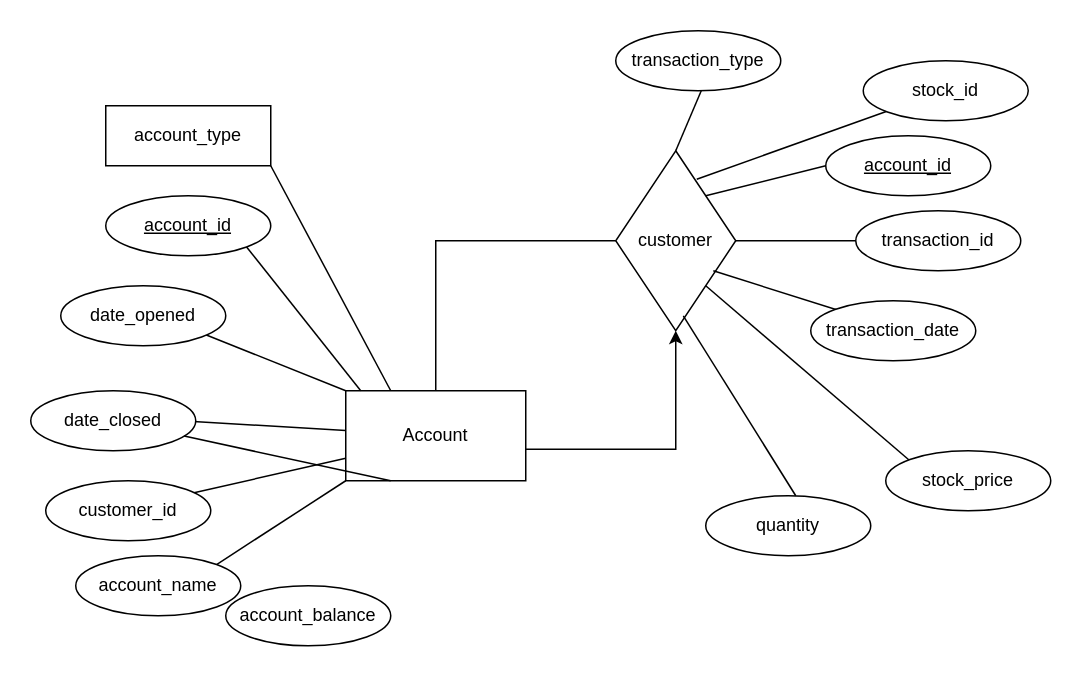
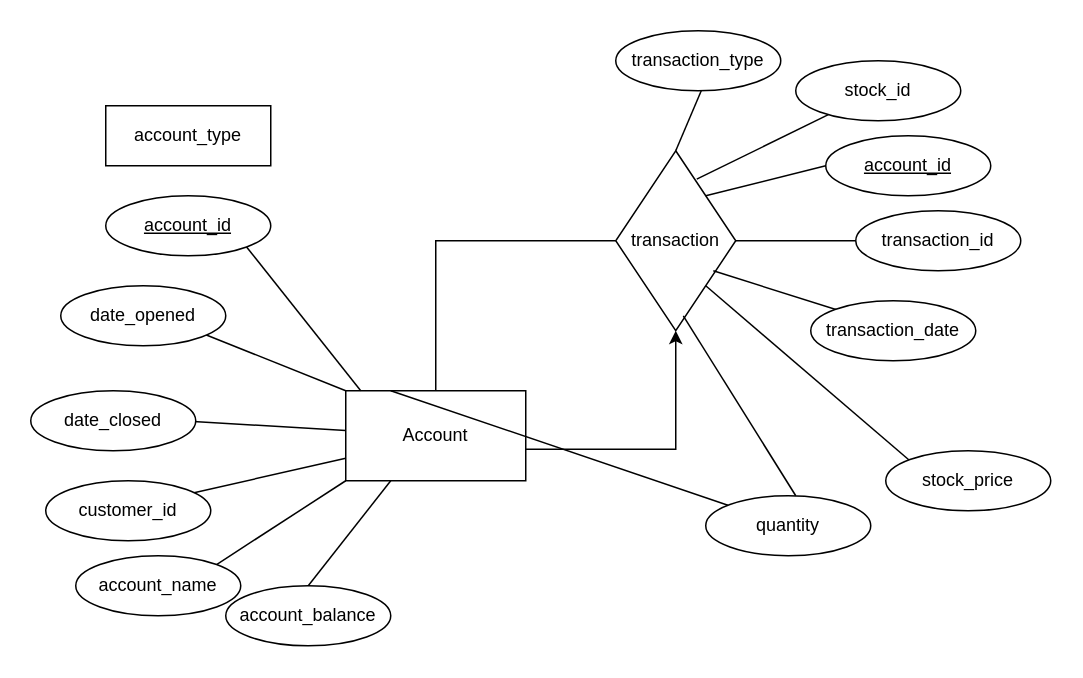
  <mxCell id="0" />
  <mxCell id="1" parent="0" />
  <mxCell id="2" value="Account" style="rounded=0;whiteSpace=wrap;html=1;" parent="1" vertex="1"><mxGeometry x="230" y="260" width="120" height="60" as="geometry" /></mxCell>
  <mxCell id="3" value="" style="endArrow=none;html=1;rounded=0;" parent="1" edge="1"><mxGeometry width="50" height="50" relative="1" as="geometry"><mxPoint x="130" y="220" as="sourcePoint" /><mxPoint x="230" y="260" as="targetPoint" /></mxGeometry></mxCell>
  <mxCell id="4" value="date_opened" style="ellipse;whiteSpace=wrap;html=1;" parent="1" vertex="1"><mxGeometry x="40" y="190" width="110" height="40" as="geometry" /></mxCell>
  <mxCell id="5" value="" style="endArrow=none;html=1;rounded=0;" parent="1" source="2" edge="1"><mxGeometry width="50" height="50" relative="1" as="geometry"><mxPoint x="159.289" y="340" as="sourcePoint" /><mxPoint x="120" y="280" as="targetPoint" /></mxGeometry></mxCell>
  <mxCell id="6" value="" style="endArrow=none;html=1;rounded=0;entryX=0;entryY=0.75;entryDx=0;entryDy=0;" parent="1" target="2" edge="1"><mxGeometry width="50" height="50" relative="1" as="geometry"><mxPoint x="120" y="330" as="sourcePoint" /><mxPoint x="230" y="320" as="targetPoint" /></mxGeometry></mxCell>
  <mxCell id="7" value="account_balance" style="ellipse;whiteSpace=wrap;html=1;" parent="1" vertex="1"><mxGeometry x="150" y="390" width="110" height="40" as="geometry" /></mxCell>
  <mxCell id="8" value="date_closed" style="ellipse;whiteSpace=wrap;html=1;" parent="1" vertex="1"><mxGeometry x="20" y="260" width="110" height="40" as="geometry" /></mxCell>
  <mxCell id="9" value="&lt;u&gt;account_id&lt;/u&gt;" style="ellipse;whiteSpace=wrap;html=1;" parent="1" vertex="1"><mxGeometry x="70" y="130" width="110" height="40" as="geometry" /></mxCell>
  <mxCell id="10" value="" style="endArrow=none;html=1;rounded=0;entryX=1;entryY=1;entryDx=0;entryDy=0;" parent="1" target="9" edge="1"><mxGeometry width="50" height="50" relative="1" as="geometry"><mxPoint x="240" y="260" as="sourcePoint" /><mxPoint x="290" y="210" as="targetPoint" /></mxGeometry></mxCell>
  <mxCell id="11" value="" style="endArrow=classic;html=1;rounded=0;entryX=0.5;entryY=1;entryDx=0;entryDy=0;" parent="1" target="12" edge="1"><mxGeometry width="50" height="50" relative="1" as="geometry"><mxPoint x="450" y="299" as="sourcePoint" /><mxPoint x="390" y="250" as="targetPoint" /><Array as="points"><mxPoint x="350" y="299" /><mxPoint x="450" y="299" /></Array></mxGeometry></mxCell>
- <mxCell id="12" value="customer" style="rhombus;whiteSpace=wrap;html=1;" parent="1" vertex="1"><mxGeometry x="410" y="100" width="80" height="120" as="geometry" /></mxCell>
+ <mxCell id="12" value="transaction" style="rhombus;whiteSpace=wrap;html=1;" parent="1" vertex="1"><mxGeometry x="410" y="100" width="80" height="120" as="geometry" /></mxCell>
  <mxCell id="13" value="" style="endArrow=none;html=1;rounded=0;exitX=1;exitY=0.5;exitDx=0;exitDy=0;" parent="1" source="12" edge="1"><mxGeometry width="50" height="50" relative="1" as="geometry"><mxPoint x="330" y="310" as="sourcePoint" /><mxPoint x="580" y="160" as="targetPoint" /></mxGeometry></mxCell>
  <mxCell id="14" value="" style="endArrow=none;html=1;rounded=0;exitX=0.813;exitY=0.667;exitDx=0;exitDy=0;exitPerimeter=0;" parent="1" source="12" edge="1"><mxGeometry width="50" height="50" relative="1" as="geometry"><mxPoint x="500" y="170" as="sourcePoint" /><mxPoint x="570" y="210" as="targetPoint" /></mxGeometry></mxCell>
  <mxCell id="15" value="account_id" style="ellipse;whiteSpace=wrap;html=1;fontStyle=4" parent="1" vertex="1"><mxGeometry x="550" y="90" width="110" height="40" as="geometry" /></mxCell>
- <mxCell id="16" value="stock_id" style="ellipse;whiteSpace=wrap;html=1;" parent="1" vertex="1"><mxGeometry x="575" y="40" width="110" height="40" as="geometry" /></mxCell>
+ <mxCell id="16" value="stock_id" style="ellipse;whiteSpace=wrap;html=1;" parent="1" vertex="1"><mxGeometry x="530" y="40" width="110" height="40" as="geometry" /></mxCell>
  <mxCell id="17" value="quantity" style="ellipse;whiteSpace=wrap;html=1;" parent="1" vertex="1"><mxGeometry x="470" y="330" width="110" height="40" as="geometry" /></mxCell>
  <mxCell id="18" value="transaction_date" style="ellipse;whiteSpace=wrap;html=1;" parent="1" vertex="1"><mxGeometry x="540" y="200" width="110" height="40" as="geometry" /></mxCell>
  <mxCell id="19" value="" style="endArrow=none;html=1;rounded=0;exitX=0.675;exitY=0.158;exitDx=0;exitDy=0;exitPerimeter=0;" parent="1" source="12" target="16" edge="1"><mxGeometry width="50" height="50" relative="1" as="geometry"><mxPoint x="495" y="200" as="sourcePoint" /><mxPoint x="530" y="70" as="targetPoint" /></mxGeometry></mxCell>
  <mxCell id="20" value="" style="endArrow=none;html=1;rounded=0;exitX=1;exitY=0;exitDx=0;exitDy=0;" parent="1" source="12" edge="1"><mxGeometry width="50" height="50" relative="1" as="geometry"><mxPoint x="505" y="210" as="sourcePoint" /><mxPoint x="550" y="110" as="targetPoint" /></mxGeometry></mxCell>
  <mxCell id="21" value="" style="endArrow=none;html=1;rounded=0;exitX=1;exitY=1;exitDx=0;exitDy=0;" parent="1" source="12" edge="1"><mxGeometry width="50" height="50" relative="1" as="geometry"><mxPoint x="515" y="220" as="sourcePoint" /><mxPoint x="610" y="310" as="targetPoint" /></mxGeometry></mxCell>
  <mxCell id="22" value="" style="endArrow=none;html=1;rounded=0;exitX=0.563;exitY=0.917;exitDx=0;exitDy=0;exitPerimeter=0;" parent="1" source="12" edge="1"><mxGeometry width="50" height="50" relative="1" as="geometry"><mxPoint x="525" y="230" as="sourcePoint" /><mxPoint x="530" y="330" as="targetPoint" /></mxGeometry></mxCell>
  <mxCell id="23" value="" style="endArrow=none;html=1;rounded=0;exitX=0.5;exitY=0;exitDx=0;exitDy=0;" parent="1" source="12" edge="1"><mxGeometry width="50" height="50" relative="1" as="geometry"><mxPoint x="450" y="100" as="sourcePoint" /><mxPoint x="467" y="60" as="targetPoint" /></mxGeometry></mxCell>
  <mxCell id="24" value="customer_id" style="ellipse;whiteSpace=wrap;html=1;" parent="1" vertex="1"><mxGeometry x="30" y="320" width="110" height="40" as="geometry" /></mxCell>
  <mxCell id="25" value="account_type" style="whiteSpace=wrap;html=1;rounded=0;" parent="1" vertex="1"><mxGeometry x="70" y="70" width="110" height="40" as="geometry" /></mxCell>
  <mxCell id="26" value="account_name" style="ellipse;whiteSpace=wrap;html=1;" parent="1" vertex="1"><mxGeometry x="50" y="370" width="110" height="40" as="geometry" /></mxCell>
- <mxCell id="27" value="" style="endArrow=none;html=1;rounded=0;exitX=0.25;exitY=1;exitDx=0;exitDy=0;" parent="1" source="2" target="8" edge="1"><mxGeometry width="50" height="50" relative="1" as="geometry"><mxPoint x="250" y="270" as="sourcePoint" /><mxPoint x="174" y="174" as="targetPoint" /></mxGeometry></mxCell>
- <mxCell id="28" value="" style="endArrow=none;html=1;rounded=0;entryX=1;entryY=1;entryDx=0;entryDy=0;exitX=0.25;exitY=0;exitDx=0;exitDy=0;" parent="1" source="2" target="25" edge="1"><mxGeometry width="50" height="50" relative="1" as="geometry"><mxPoint x="260" y="280" as="sourcePoint" /><mxPoint x="184" y="184" as="targetPoint" /></mxGeometry></mxCell>
+ <mxCell id="27" value="" style="endArrow=none;html=1;rounded=0;entryX=0.5;entryY=0;entryDx=0;entryDy=0;exitX=0.25;exitY=1;exitDx=0;exitDy=0;" parent="1" source="2" target="7" edge="1"><mxGeometry width="50" height="50" relative="1" as="geometry"><mxPoint x="250" y="270" as="sourcePoint" /><mxPoint x="174" y="174" as="targetPoint" /></mxGeometry></mxCell>
+ <mxCell id="28" value="" style="endArrow=none;html=1;rounded=0;exitX=0.25;exitY=0;exitDx=0;exitDy=0;" parent="1" source="2" target="17" edge="1"><mxGeometry width="50" height="50" relative="1" as="geometry"><mxPoint x="260" y="280" as="sourcePoint" /><mxPoint x="184" y="184" as="targetPoint" /></mxGeometry></mxCell>
  <mxCell id="29" value="" style="endArrow=none;html=1;rounded=0;entryX=1;entryY=0;entryDx=0;entryDy=0;" parent="1" target="26" edge="1"><mxGeometry width="50" height="50" relative="1" as="geometry"><mxPoint x="230" y="320" as="sourcePoint" /><mxPoint x="194" y="194" as="targetPoint" /></mxGeometry></mxCell>
  <mxCell id="30" value="stock_price" style="ellipse;whiteSpace=wrap;html=1;" parent="1" vertex="1"><mxGeometry x="590" y="300" width="110" height="40" as="geometry" /></mxCell>
  <mxCell id="31" value="transaction_type" style="ellipse;whiteSpace=wrap;html=1;" parent="1" vertex="1"><mxGeometry x="410" y="20" width="110" height="40" as="geometry" /></mxCell>
  <mxCell id="32" value="transaction_id" style="ellipse;whiteSpace=wrap;html=1;" parent="1" vertex="1"><mxGeometry x="570" y="140" width="110" height="40" as="geometry" /></mxCell>
  <mxCell id="33" value="" style="endArrow=none;html=1;rounded=0;entryX=0;entryY=0.5;entryDx=0;entryDy=0;" parent="1" target="12" edge="1"><mxGeometry width="50" height="50" relative="1" as="geometry"><mxPoint x="290" y="260" as="sourcePoint" /><mxPoint x="290" y="150" as="targetPoint" /><Array as="points"><mxPoint x="290" y="160" /></Array></mxGeometry></mxCell>
